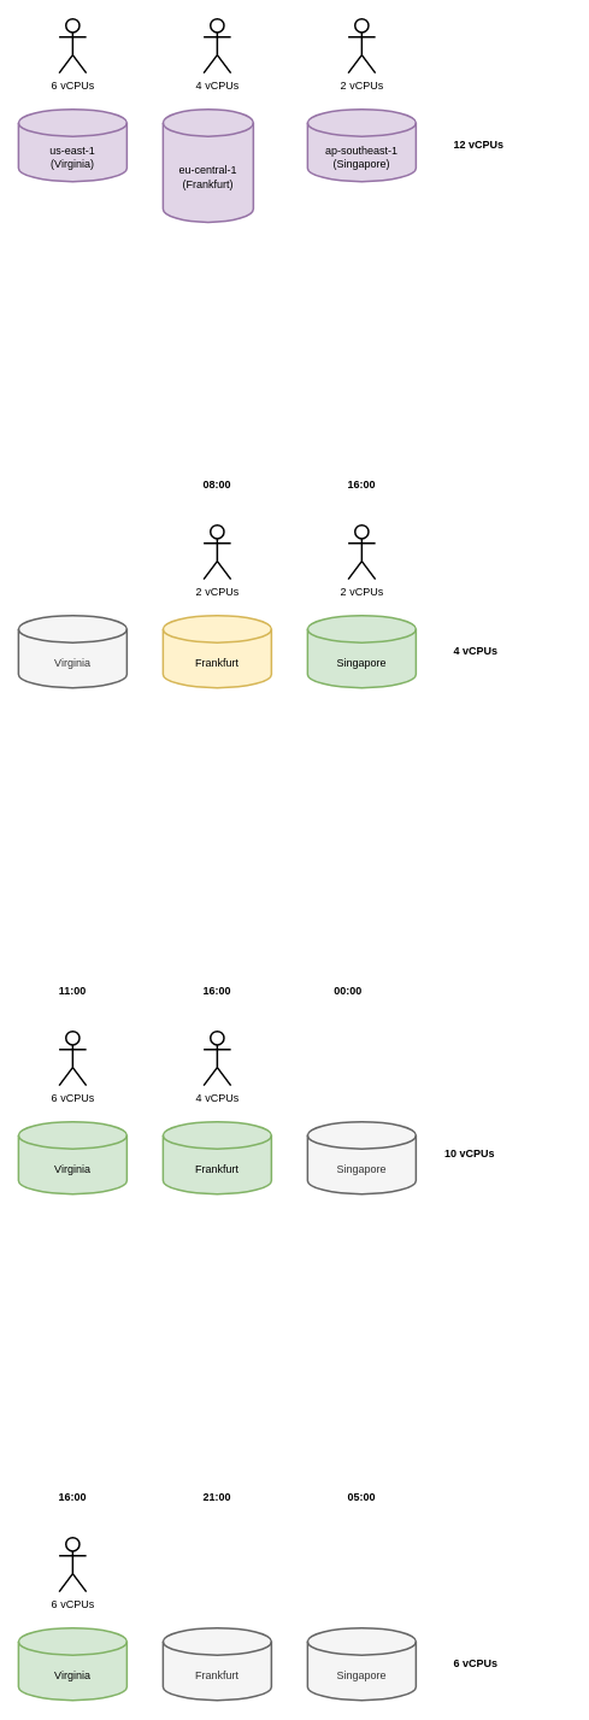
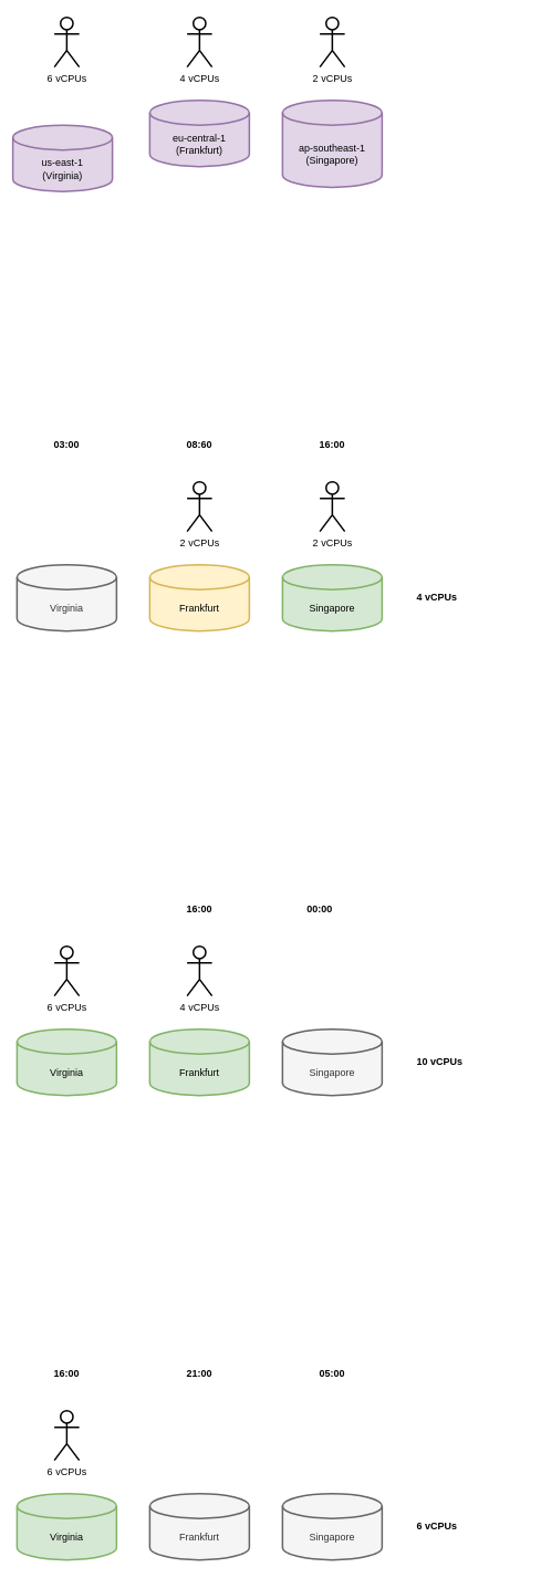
  <mxCell id="0" />
  <mxCell id="1" parent="0" />
  <mxCell id="2" value="Virginia" style="shape=cylinder3;whiteSpace=wrap;html=1;boundedLbl=1;backgroundOutline=1;size=15;strokeWidth=2;fillColor=#f5f5f5;strokeColor=#666666;fontColor=#333333;" parent="1" vertex="1"><mxGeometry x="20" y="680" width="120" height="80" as="geometry" /></mxCell>
  <mxCell id="3" value="Frankfurt" style="shape=cylinder3;whiteSpace=wrap;html=1;boundedLbl=1;backgroundOutline=1;size=15;strokeWidth=2;fillColor=#fff2cc;strokeColor=#d6b656;" parent="1" vertex="1"><mxGeometry x="180" y="680" width="120" height="80" as="geometry" /></mxCell>
  <mxCell id="4" value="Singapore" style="shape=cylinder3;whiteSpace=wrap;html=1;boundedLbl=1;backgroundOutline=1;size=15;strokeWidth=2;fillColor=#d5e8d4;strokeColor=#82b366;" parent="1" vertex="1"><mxGeometry x="340" y="680" width="120" height="80" as="geometry" /></mxCell>
  <mxCell id="5" value="&lt;span style=&quot;color: rgb(0, 0, 0); font-family: Helvetica; font-size: 12px; font-style: normal; font-variant-ligatures: normal; font-variant-caps: normal; font-weight: 400; letter-spacing: normal; orphans: 2; text-align: center; text-indent: 0px; text-transform: none; widows: 2; word-spacing: 0px; -webkit-text-stroke-width: 0px; background-color: rgb(255, 255, 255); text-decoration-thickness: initial; text-decoration-style: initial; text-decoration-color: initial; float: none; display: inline !important;&quot;&gt;2 vCPUs&lt;/span&gt;" style="shape=umlActor;verticalLabelPosition=bottom;verticalAlign=top;html=1;outlineConnect=0;strokeWidth=2;" parent="1" vertex="1"><mxGeometry x="385" y="580" width="30" height="60" as="geometry" /></mxCell>
  <mxCell id="6" value="&lt;span style=&quot;color: rgb(0, 0, 0); font-family: Helvetica; font-size: 12px; font-style: normal; font-variant-ligatures: normal; font-variant-caps: normal; font-weight: 400; letter-spacing: normal; orphans: 2; text-align: center; text-indent: 0px; text-transform: none; widows: 2; word-spacing: 0px; -webkit-text-stroke-width: 0px; background-color: rgb(255, 255, 255); text-decoration-thickness: initial; text-decoration-style: initial; text-decoration-color: initial; float: none; display: inline !important;&quot;&gt;2 vCPUs&lt;/span&gt;" style="shape=umlActor;verticalLabelPosition=bottom;verticalAlign=top;html=1;outlineConnect=0;strokeWidth=2;" parent="1" vertex="1"><mxGeometry x="225" y="580" width="30" height="60" as="geometry" /></mxCell>
  <mxCell id="7" value="Virginia" style="shape=cylinder3;whiteSpace=wrap;html=1;boundedLbl=1;backgroundOutline=1;size=15;strokeWidth=2;fillColor=#d5e8d4;strokeColor=#82b366;" parent="1" vertex="1"><mxGeometry x="20" y="1240" width="120" height="80" as="geometry" /></mxCell>
  <mxCell id="8" value="Frankfurt" style="shape=cylinder3;whiteSpace=wrap;html=1;boundedLbl=1;backgroundOutline=1;size=15;strokeWidth=2;fillColor=#d5e8d4;strokeColor=#82b366;" parent="1" vertex="1"><mxGeometry x="180" y="1240" width="120" height="80" as="geometry" /></mxCell>
  <mxCell id="9" value="Singapore" style="shape=cylinder3;whiteSpace=wrap;html=1;boundedLbl=1;backgroundOutline=1;size=15;strokeWidth=2;fillColor=#f5f5f5;strokeColor=#666666;fontColor=#333333;" parent="1" vertex="1"><mxGeometry x="340" y="1240" width="120" height="80" as="geometry" /></mxCell>
  <mxCell id="10" value="&lt;span style=&quot;color: rgb(0, 0, 0); font-family: Helvetica; font-size: 12px; font-style: normal; font-variant-ligatures: normal; font-variant-caps: normal; font-weight: 400; letter-spacing: normal; orphans: 2; text-align: center; text-indent: 0px; text-transform: none; widows: 2; word-spacing: 0px; -webkit-text-stroke-width: 0px; background-color: rgb(255, 255, 255); text-decoration-thickness: initial; text-decoration-style: initial; text-decoration-color: initial; float: none; display: inline !important;&quot;&gt;4 vCPUs&lt;/span&gt;" style="shape=umlActor;verticalLabelPosition=bottom;verticalAlign=top;html=1;outlineConnect=0;strokeWidth=2;" parent="1" vertex="1"><mxGeometry x="225" y="1140" width="30" height="60" as="geometry" /></mxCell>
  <mxCell id="11" value="&lt;span style=&quot;color: rgb(0, 0, 0); font-family: Helvetica; font-size: 12px; font-style: normal; font-variant-ligatures: normal; font-variant-caps: normal; font-weight: 400; letter-spacing: normal; orphans: 2; text-align: center; text-indent: 0px; text-transform: none; widows: 2; word-spacing: 0px; -webkit-text-stroke-width: 0px; background-color: rgb(255, 255, 255); text-decoration-thickness: initial; text-decoration-style: initial; text-decoration-color: initial; float: none; display: inline !important;&quot;&gt;6 vCPUs&lt;/span&gt;" style="shape=umlActor;verticalLabelPosition=bottom;verticalAlign=top;html=1;outlineConnect=0;strokeWidth=2;" parent="1" vertex="1"><mxGeometry x="65" y="1140" width="30" height="60" as="geometry" /></mxCell>
  <mxCell id="12" value="Virginia" style="shape=cylinder3;whiteSpace=wrap;html=1;boundedLbl=1;backgroundOutline=1;size=15;strokeWidth=2;fillColor=#d5e8d4;strokeColor=#82b366;" parent="1" vertex="1"><mxGeometry x="20" y="1800" width="120" height="80" as="geometry" /></mxCell>
  <mxCell id="13" value="Frankfurt" style="shape=cylinder3;whiteSpace=wrap;html=1;boundedLbl=1;backgroundOutline=1;size=15;strokeWidth=2;fillColor=#f5f5f5;strokeColor=#666666;fontColor=#333333;" parent="1" vertex="1"><mxGeometry x="180" y="1800" width="120" height="80" as="geometry" /></mxCell>
  <mxCell id="14" value="Singapore" style="shape=cylinder3;whiteSpace=wrap;html=1;boundedLbl=1;backgroundOutline=1;size=15;strokeWidth=2;fillColor=#f5f5f5;strokeColor=#666666;fontColor=#333333;" parent="1" vertex="1"><mxGeometry x="340" y="1800" width="120" height="80" as="geometry" /></mxCell>
  <mxCell id="15" value="&lt;span style=&quot;color: rgb(0, 0, 0); font-family: Helvetica; font-size: 12px; font-style: normal; font-variant-ligatures: normal; font-variant-caps: normal; font-weight: 400; letter-spacing: normal; orphans: 2; text-align: center; text-indent: 0px; text-transform: none; widows: 2; word-spacing: 0px; -webkit-text-stroke-width: 0px; background-color: rgb(255, 255, 255); text-decoration-thickness: initial; text-decoration-style: initial; text-decoration-color: initial; float: none; display: inline !important;&quot;&gt;6 vCPUs&lt;/span&gt;" style="shape=umlActor;verticalLabelPosition=bottom;verticalAlign=top;html=1;outlineConnect=0;strokeWidth=2;" parent="1" vertex="1"><mxGeometry x="65" y="1700" width="30" height="60" as="geometry" /></mxCell>
  <mxCell id="16" value="16:00" style="text;html=1;strokeColor=none;fillColor=none;align=center;verticalAlign=middle;whiteSpace=wrap;rounded=0;strokeWidth=2;fontStyle=1" parent="1" vertex="1"><mxGeometry x="370" y="520" width="60" height="30" as="geometry" /></mxCell>
- <mxCell id="17" value="08:00" style="text;html=1;strokeColor=none;fillColor=none;align=center;verticalAlign=middle;whiteSpace=wrap;rounded=0;strokeWidth=2;fontStyle=1" parent="1" vertex="1"><mxGeometry x="210" y="520" width="60" height="30" as="geometry" /></mxCell>
+ <mxCell id="17" value="08:60" style="text;html=1;strokeColor=none;fillColor=none;align=center;verticalAlign=middle;whiteSpace=wrap;rounded=0;strokeWidth=2;fontStyle=1" parent="1" vertex="1"><mxGeometry x="210" y="520" width="60" height="30" as="geometry" /></mxCell>
+ <mxCell id="18" value="03:00" style="text;html=1;strokeColor=none;fillColor=none;align=center;verticalAlign=middle;whiteSpace=wrap;rounded=0;strokeWidth=2;fontStyle=1" parent="1" vertex="1"><mxGeometry x="50" y="520" width="60" height="30" as="geometry" /></mxCell>
  <mxCell id="19" value="16:00" style="text;html=1;strokeColor=none;fillColor=none;align=center;verticalAlign=middle;whiteSpace=wrap;rounded=0;strokeWidth=2;fontStyle=1" parent="1" vertex="1"><mxGeometry x="210" y="1080" width="60" height="30" as="geometry" /></mxCell>
- <mxCell id="20" value="11:00" style="text;html=1;strokeColor=none;fillColor=none;align=center;verticalAlign=middle;whiteSpace=wrap;rounded=0;strokeWidth=2;fontStyle=1" parent="1" vertex="1"><mxGeometry x="50" y="1080" width="60" height="30" as="geometry" /></mxCell>
  <mxCell id="21" value="00:00" style="text;html=1;strokeColor=none;fillColor=none;align=center;verticalAlign=middle;whiteSpace=wrap;rounded=0;strokeWidth=2;fontStyle=1" parent="1" vertex="1"><mxGeometry x="355" y="1080" width="60" height="30" as="geometry" /></mxCell>
  <mxCell id="22" value="21:00" style="text;html=1;strokeColor=none;fillColor=none;align=center;verticalAlign=middle;whiteSpace=wrap;rounded=0;strokeWidth=2;fontStyle=1" parent="1" vertex="1"><mxGeometry x="210" y="1640" width="60" height="30" as="geometry" /></mxCell>
  <mxCell id="23" value="16:00" style="text;html=1;strokeColor=none;fillColor=none;align=center;verticalAlign=middle;whiteSpace=wrap;rounded=0;strokeWidth=2;fontStyle=1" parent="1" vertex="1"><mxGeometry x="50" y="1640" width="60" height="30" as="geometry" /></mxCell>
  <mxCell id="24" value="05:00" style="text;html=1;strokeColor=none;fillColor=none;align=center;verticalAlign=middle;whiteSpace=wrap;rounded=0;strokeWidth=2;fontStyle=1" parent="1" vertex="1"><mxGeometry x="370" y="1640" width="60" height="30" as="geometry" /></mxCell>
  <mxCell id="25" value="4 vCPUs" style="text;html=1;strokeColor=none;fillColor=none;align=left;verticalAlign=middle;whiteSpace=wrap;rounded=0;strokeWidth=2;fontStyle=1" parent="1" vertex="1"><mxGeometry x="500" y="705" width="130" height="30" as="geometry" /></mxCell>
- <mxCell id="26" value="10 vCPUs" style="text;html=1;strokeColor=none;fillColor=none;align=left;verticalAlign=middle;whiteSpace=wrap;rounded=0;strokeWidth=2;fontStyle=1" parent="1" vertex="1"><mxGeometry x="490" y="1260" width="130" height="30" as="geometry" /></mxCell>
+ <mxCell id="26" value="10 vCPUs" style="text;html=1;strokeColor=none;fillColor=none;align=left;verticalAlign=middle;whiteSpace=wrap;rounded=0;strokeWidth=2;fontStyle=1" parent="1" vertex="1"><mxGeometry x="500" y="1265" width="130" height="30" as="geometry" /></mxCell>
  <mxCell id="27" value="6 vCPUs" style="text;html=1;strokeColor=none;fillColor=none;align=left;verticalAlign=middle;whiteSpace=wrap;rounded=0;strokeWidth=2;fontStyle=1" parent="1" vertex="1"><mxGeometry x="500" y="1825" width="130" height="30" as="geometry" /></mxCell>
- <mxCell id="28" value="&lt;div&gt;us-east-1&lt;/div&gt;(Virginia)" style="shape=cylinder3;whiteSpace=wrap;html=1;boundedLbl=1;backgroundOutline=1;size=15;strokeWidth=2;fillColor=#e1d5e7;strokeColor=#9673a6;" vertex="1" parent="1"><mxGeometry x="20" y="120" width="120" height="80" as="geometry" /></mxCell>
- <mxCell id="29" value="&lt;div&gt;eu-central-1&lt;/div&gt;(Frankfurt)" style="shape=cylinder3;whiteSpace=wrap;html=1;boundedLbl=1;backgroundOutline=1;size=15;strokeWidth=2;fillColor=#e1d5e7;strokeColor=#9673a6;" vertex="1" parent="1"><mxGeometry x="180" y="120" width="100" height="125" as="geometry" /></mxCell>
- <mxCell id="30" value="&lt;div&gt;ap-southeast-1&lt;/div&gt;(Singapore)" style="shape=cylinder3;whiteSpace=wrap;html=1;boundedLbl=1;backgroundOutline=1;size=15;strokeWidth=2;fillColor=#e1d5e7;strokeColor=#9673a6;" vertex="1" parent="1"><mxGeometry x="340" y="120" width="120" height="80" as="geometry" /></mxCell>
+ <mxCell id="28" value="&lt;div&gt;us-east-1&lt;/div&gt;(Virginia)" style="shape=cylinder3;whiteSpace=wrap;html=1;boundedLbl=1;backgroundOutline=1;size=15;strokeWidth=2;fillColor=#e1d5e7;strokeColor=#9673a6;" vertex="1" parent="1"><mxGeometry x="15" y="150" width="120" height="80" as="geometry" /></mxCell>
+ <mxCell id="29" value="&lt;div&gt;eu-central-1&lt;/div&gt;(Frankfurt)" style="shape=cylinder3;whiteSpace=wrap;html=1;boundedLbl=1;backgroundOutline=1;size=15;strokeWidth=2;fillColor=#e1d5e7;strokeColor=#9673a6;" vertex="1" parent="1"><mxGeometry x="180" y="120" width="120" height="80" as="geometry" /></mxCell>
+ <mxCell id="30" value="&lt;div&gt;ap-southeast-1&lt;/div&gt;(Singapore)" style="shape=cylinder3;whiteSpace=wrap;html=1;boundedLbl=1;backgroundOutline=1;size=15;strokeWidth=2;fillColor=#e1d5e7;strokeColor=#9673a6;" vertex="1" parent="1"><mxGeometry x="340" y="120" width="120" height="105" as="geometry" /></mxCell>
  <mxCell id="31" value="&lt;span style=&quot;color: rgb(0, 0, 0); font-family: Helvetica; font-size: 12px; font-style: normal; font-variant-ligatures: normal; font-variant-caps: normal; font-weight: 400; letter-spacing: normal; orphans: 2; text-align: center; text-indent: 0px; text-transform: none; widows: 2; word-spacing: 0px; -webkit-text-stroke-width: 0px; background-color: rgb(255, 255, 255); text-decoration-thickness: initial; text-decoration-style: initial; text-decoration-color: initial; float: none; display: inline !important;&quot;&gt;2 vCPUs&lt;/span&gt;" style="shape=umlActor;verticalLabelPosition=bottom;verticalAlign=top;html=1;outlineConnect=0;strokeWidth=2;" vertex="1" parent="1"><mxGeometry x="385" y="20" width="30" height="60" as="geometry" /></mxCell>
  <mxCell id="32" value="&lt;span style=&quot;color: rgb(0, 0, 0); font-family: Helvetica; font-size: 12px; font-style: normal; font-variant-ligatures: normal; font-variant-caps: normal; font-weight: 400; letter-spacing: normal; orphans: 2; text-align: center; text-indent: 0px; text-transform: none; widows: 2; word-spacing: 0px; -webkit-text-stroke-width: 0px; background-color: rgb(255, 255, 255); text-decoration-thickness: initial; text-decoration-style: initial; text-decoration-color: initial; float: none; display: inline !important;&quot;&gt;4 vCPUs&lt;/span&gt;" style="shape=umlActor;verticalLabelPosition=bottom;verticalAlign=top;html=1;outlineConnect=0;strokeWidth=2;" vertex="1" parent="1"><mxGeometry x="225" y="20" width="30" height="60" as="geometry" /></mxCell>
  <mxCell id="33" value="&lt;span style=&quot;color: rgb(0, 0, 0); font-family: Helvetica; font-size: 12px; font-style: normal; font-variant-ligatures: normal; font-variant-caps: normal; font-weight: 400; letter-spacing: normal; orphans: 2; text-align: center; text-indent: 0px; text-transform: none; widows: 2; word-spacing: 0px; -webkit-text-stroke-width: 0px; background-color: rgb(255, 255, 255); text-decoration-thickness: initial; text-decoration-style: initial; text-decoration-color: initial; float: none; display: inline !important;&quot;&gt;6 vCPUs&lt;/span&gt;" style="shape=umlActor;verticalLabelPosition=bottom;verticalAlign=top;html=1;outlineConnect=0;strokeWidth=2;" vertex="1" parent="1"><mxGeometry x="65" y="20" width="30" height="60" as="geometry" /></mxCell>
- <mxCell id="34" value="12 vCPUs" style="text;html=1;strokeColor=none;fillColor=none;align=left;verticalAlign=middle;whiteSpace=wrap;rounded=0;strokeWidth=2;fontStyle=1" vertex="1" parent="1"><mxGeometry x="500" y="145" width="130" height="30" as="geometry" /></mxCell>
